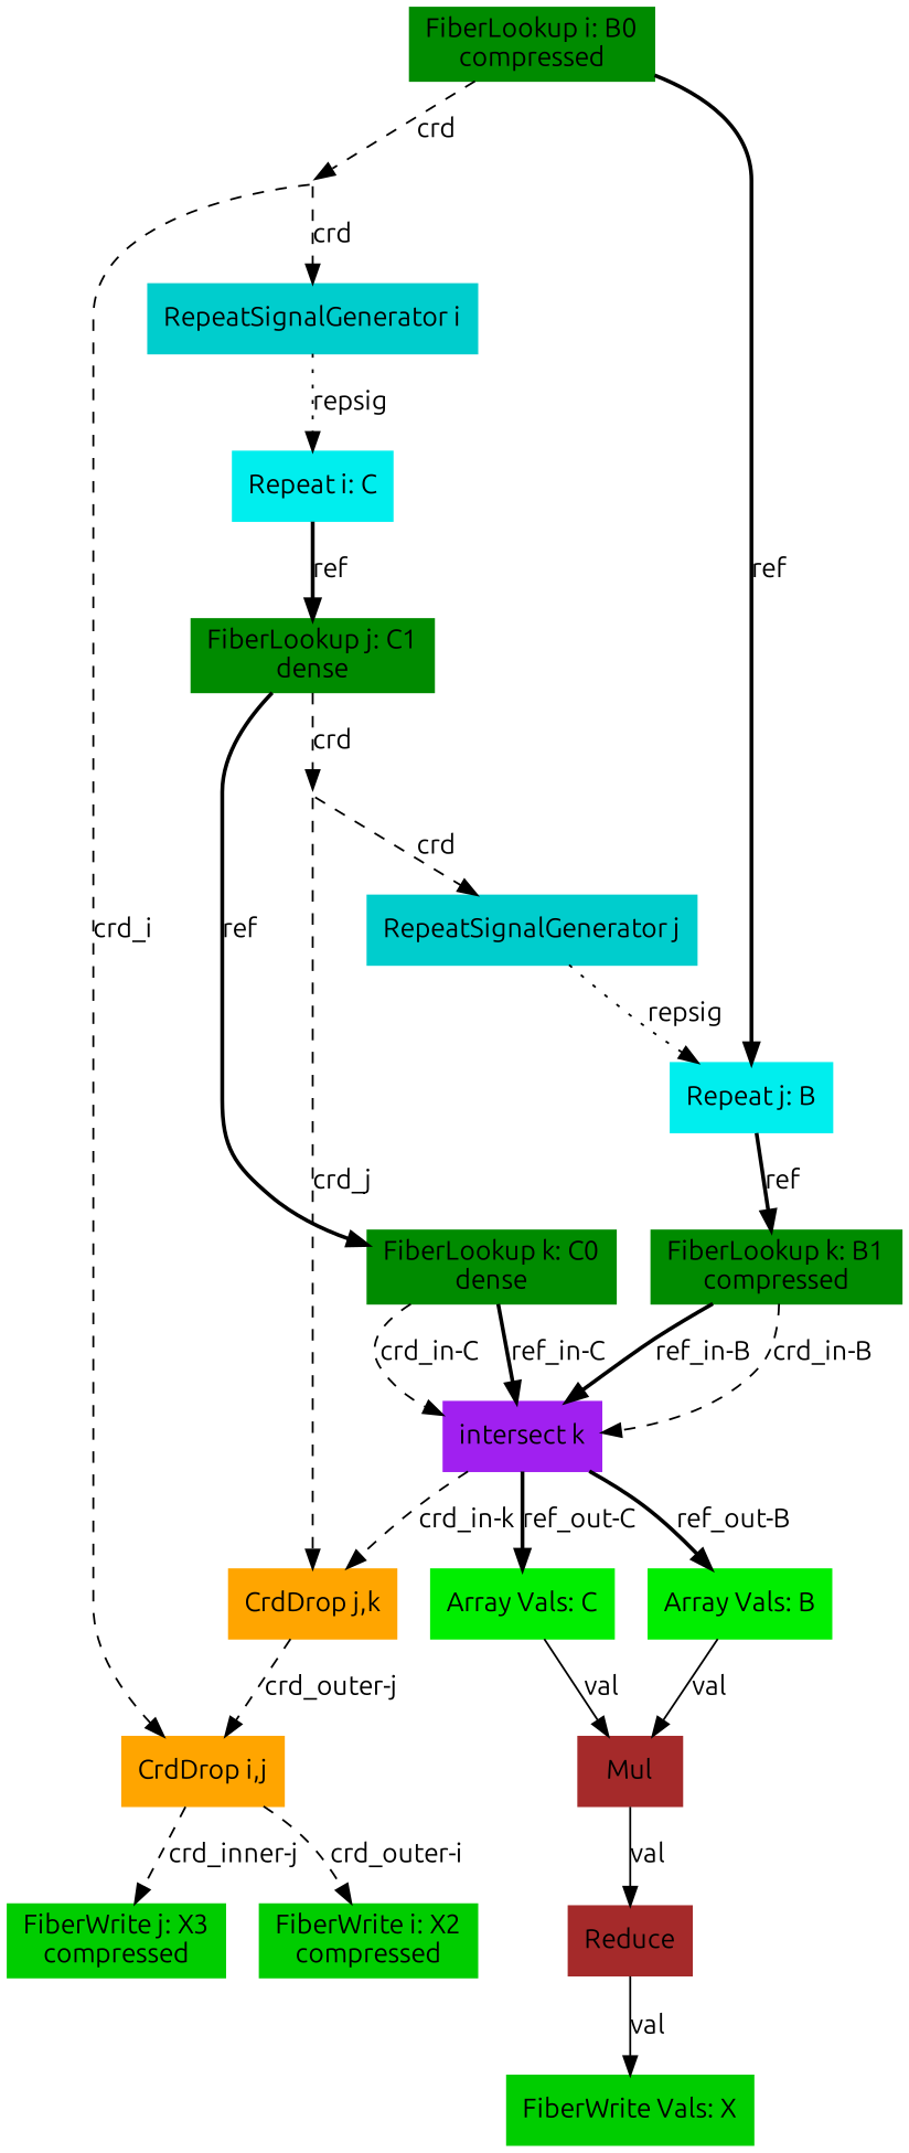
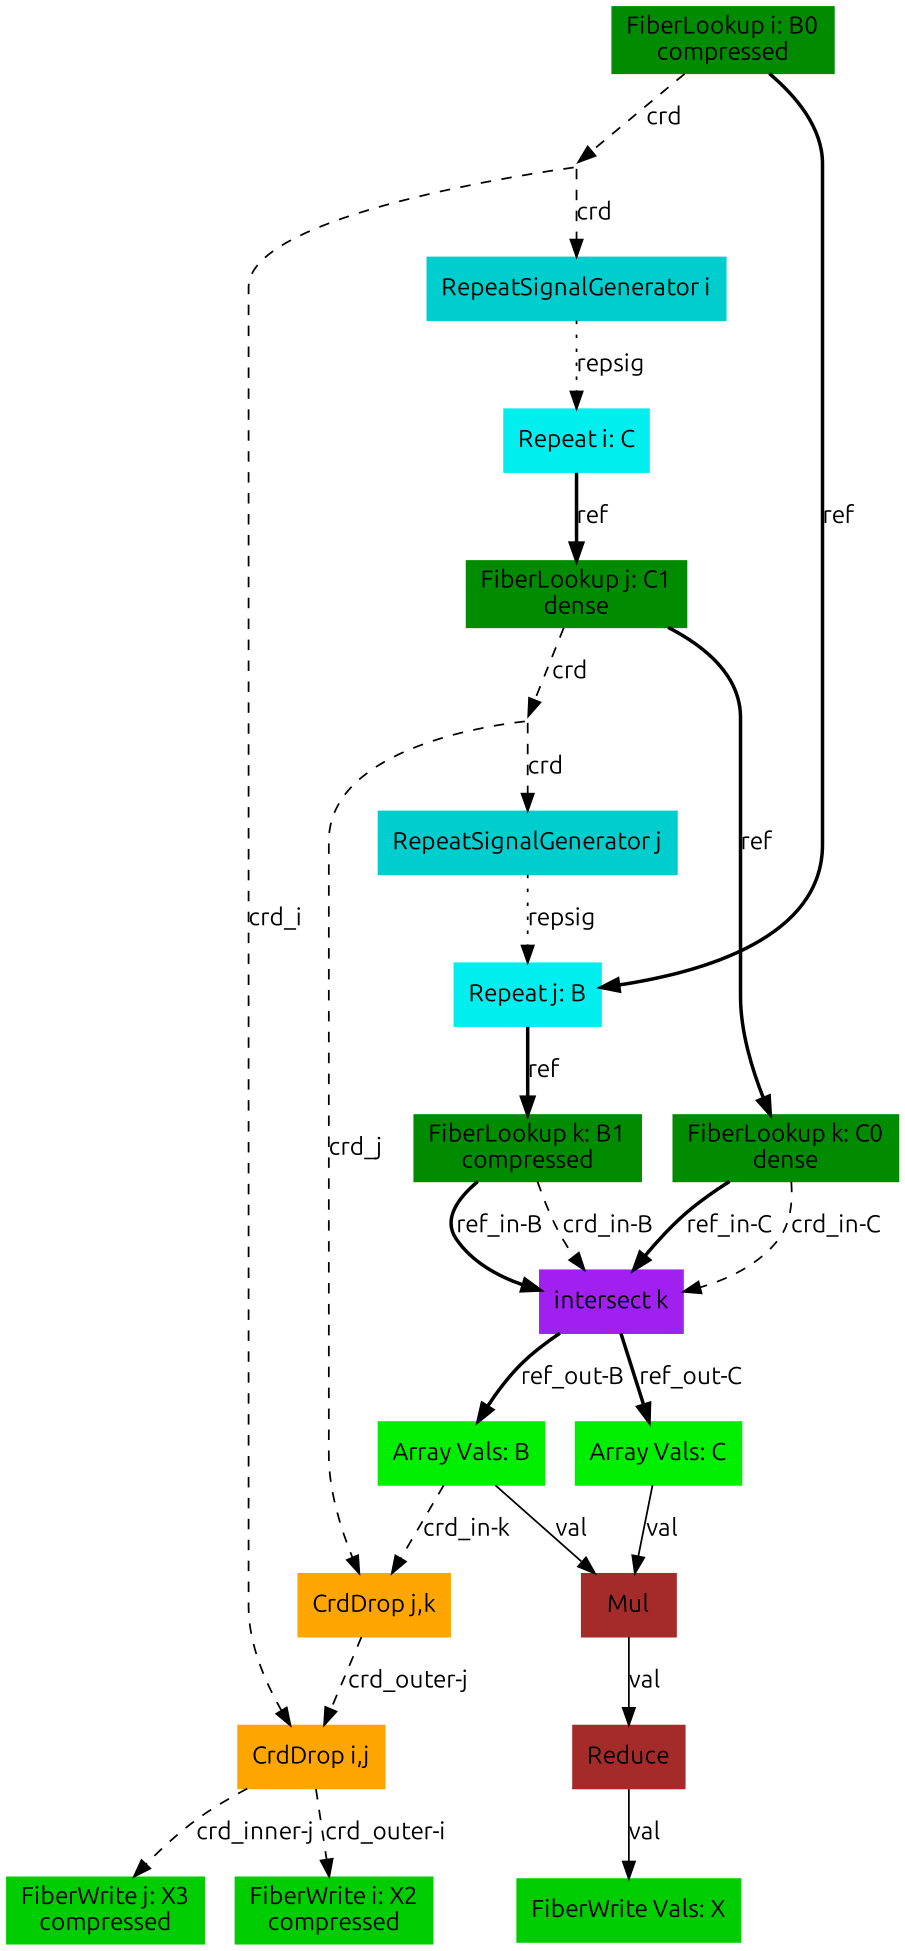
  digraph {
    fontname=Ubuntu
    node [color=green4 fontname=Ubuntu shape=box style=filled type=fiberlookup]
    edge [fontname=Ubuntu style=dashed type=crd]
    n1 [format=compressed index=i label="FiberLookup i: B0\ncompressed" root=true src=true tensor=B]
    19 [shape=point style=invis type=broadcast color=""]
    n3 [color=cyan2 index=j label="Repeat j: B" root=false tensor=B type=repeat]
    n4 [color=orange inner=j label="CrdDrop i,j" outer=i type=crddrop]
    n5 [color=cyan3 index=i label="RepeatSignalGenerator i" type=repsiggen]
    n6 [format=compressed index=k label="FiberLookup k: B1\ncompressed" root=false src=true tensor=B]
    n7 [color=green3 crdsize=B0_dim format=compressed index=i label="FiberWrite i: X2\ncompressed" segsize=2 sink=true tensor=X type=fiberwrite]
    n8 [color=green3 crdsize="B0_dim*C1_dim" format=compressed index=j label="FiberWrite j: X3\ncompressed" segsize="B0_dim+1" sink=true tensor=X type=fiberwrite]
    n9 [color=cyan2 index=i label="Repeat i: C" root=true tensor=C type=repeat]
    n10 [format=dense index=j label="FiberLookup j: C1\ndense" root=false src=true tensor=C]
    15 [shape=point style=invis type=broadcast color=""]
    n12 [format=dense index=k label="FiberLookup k: C0\ndense" root=false src=true tensor=C]
    n13 [color=orange inner=k label="CrdDrop j,k" outer=j type=crddrop]
    n14 [color=cyan3 index=j label="RepeatSignalGenerator j" type=repsiggen]
    n15 [color=purple index=k label="intersect k" type=intersect]
    n16 [color=green2 label="Array Vals: B" tensor=B type=arrayvals]
    n17 [color=green2 label="Array Vals: C" tensor=C type=arrayvals]
    n18 [color=brown label=Mul type=mul]
    n19 [color=brown label=Reduce type=reduce]
    n20 [color=green3 label="FiberWrite Vals: X" sink=true tensor=X type=fiberwrite]
    n1 -> 19 [label=crd]
    n1 -> n3 [label=ref style=bold type=ref]
    19 -> n4 [label=crd_i]
    19 -> n5 [label=crd]
    n3 -> n6 [label=ref style=bold type=ref]
    n4 -> n7 [label="crd_outer-i"]
    n4 -> n8 [label="crd_inner-j"]
    n5 -> n9 [label=repsig style=dotted type=repsig]
    n6 -> n15 [label="crd_in-B"]
    n6 -> n15 [label="ref_in-B" style=bold type=ref]
    n9 -> n10 [label=ref style=bold type=ref]
    n10 -> 15 [label=crd]
    n10 -> n12 [label=ref style=bold type=ref]
    15 -> n13 [label=crd_j]
    15 -> n14 [label=crd]
    n12 -> n15 [label="crd_in-C"]
    n12 -> n15 [label="ref_in-C" style=bold type=ref]
    n13 -> n4 [label="crd_outer-j"]
    n14 -> n3 [label=repsig style=dotted type=repsig]
-   n15 -> n13 [label="crd_in-k"]
+   n16 -> n13 [label="crd_in-k"]
    n15 -> n16 [label="ref_out-B" style=bold type=ref]
    n15 -> n17 [label="ref_out-C" style=bold type=ref]
    n16 -> n18 [label=val type=val style=""]
    n17 -> n18 [label=val type=val style=""]
    n18 -> n19 [label=val type=val style=""]
    n19 -> n20 [label=val type=val style=""]
  }
